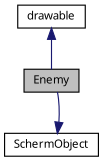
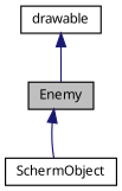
  digraph {
    fontname="Noto Sans"
    node [color=black fillcolor=white fontname="Noto Sans" fontsize=10 shape=record style=filled]
    edge [color=midnightblue dir=back fontname="Noto Sans" fontsize=10 labelfontname=Helvetica labelfontsize=10 style=solid]
    n1 [fillcolor=grey75 fontcolor=black height=0.2 label=Enemy width=0.4]
    n2 [height=0.2 label=SchermObject width=0.4]
    n3 [height=0.2 label=drawable width=0.4]
-   n2 -> n1
+   n1 -> n2
    n3 -> n1
  }
